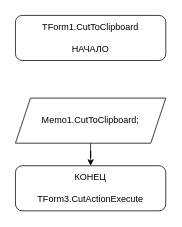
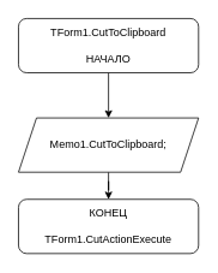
  <mxCell id="0" />
  <mxCell id="1" parent="0" />
+ <mxCell id="2" style="edgeStyle=orthogonalEdgeStyle;rounded=0;orthogonalLoop=1;jettySize=auto;html=1;exitX=0.5;exitY=1;exitDx=0;exitDy=0;entryX=0.5;entryY=0;entryDx=0;entryDy=0;" edge="1" parent="1" source="3" target="5"><mxGeometry relative="1" as="geometry" /></mxCell>
  <mxCell id="3" value="TForm1.CutToClipboard&lt;br&gt;&lt;br&gt;НАЧАЛО" style="rounded=1;whiteSpace=wrap;html=1;" vertex="1" parent="1"><mxGeometry x="20" y="20" width="200" height="60" as="geometry" /></mxCell>
  <mxCell id="4" style="edgeStyle=orthogonalEdgeStyle;rounded=0;orthogonalLoop=1;jettySize=auto;html=1;exitX=0.5;exitY=1;exitDx=0;exitDy=0;" edge="1" parent="1" source="5" target="6"><mxGeometry relative="1" as="geometry" /></mxCell>
  <mxCell id="5" value="Memo1.CutToClipboard;" style="shape=parallelogram;perimeter=parallelogramPerimeter;whiteSpace=wrap;html=1;fixedSize=1;" vertex="1" parent="1"><mxGeometry x="20" y="130" width="200" height="60" as="geometry" /></mxCell>
- <mxCell id="6" value="КОНЕЦ&lt;br&gt;&lt;br&gt;TForm3.CutActionExecute" style="rounded=1;whiteSpace=wrap;html=1;" vertex="1" parent="1"><mxGeometry x="20" y="220" width="200" height="60" as="geometry" /></mxCell>
+ <mxCell id="6" value="КОНЕЦ&lt;br&gt;&lt;br&gt;TForm1.CutActionExecute" style="rounded=1;whiteSpace=wrap;html=1;" vertex="1" parent="1"><mxGeometry x="20" y="220" width="200" height="60" as="geometry" /></mxCell>
